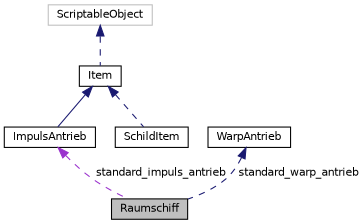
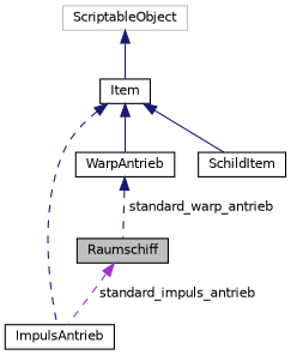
  digraph {
    node [color=black fillcolor=white fontname=Helvetica fontsize=10 shape=record style=filled]
    edge [color=midnightblue dir=back fontname=Helvetica fontsize=10 labelfontname=Helvetica labelfontsize=10 style=solid]
    n1 [fillcolor=grey75 fontcolor=black height=0.2 label=Raumschiff width=0.4]
    n2 [height=0.2 label=Item width=0.4]
    n3 [height=0.2 label=ImpulsAntrieb width=0.4]
    n4 [height=0.2 label=WarpAntrieb width=0.4]
    n5 [height=0.2 label=SchildItem width=0.4]
    n6 [color=grey75 height=0.2 label=ScriptableObject width=0.4]
-   n2 -> n3
-   n2 -> n5 [style=dashed]
-   n3 -> n1 [color=darkorchid3 label=" standard_impuls_antrieb" style=dashed]
+   n2 -> n3 [style=dashed]
+   n2 -> n4
+   n2 -> n5
+   n1 -> n3 [color=darkorchid3 label=" standard_impuls_antrieb" style=dashed]
    n4 -> n1 [label=" standard_warp_antrieb" style=dashed]
-   n6 -> n2 [style=dashed]
+   n6 -> n2
  }
